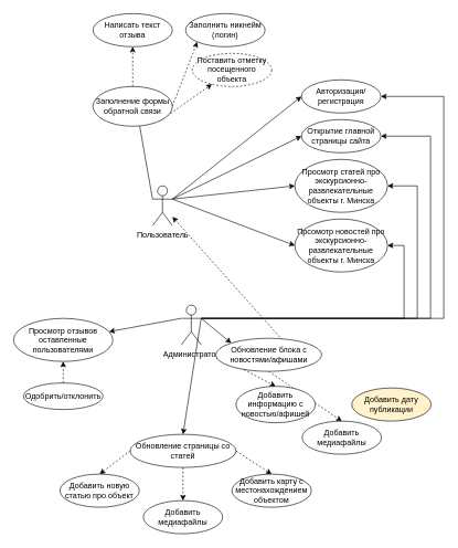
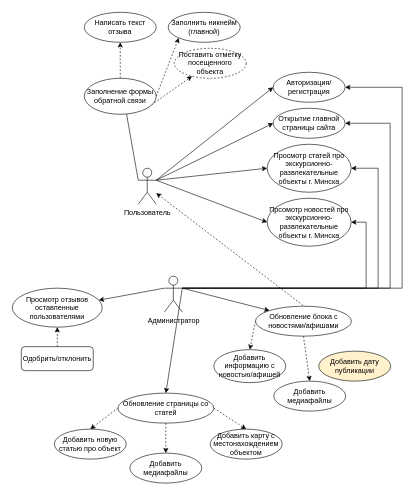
  <mxCell id="0" />
  <mxCell id="1" parent="0" />
  <mxCell id="2" style="edgeStyle=none;rounded=0;orthogonalLoop=1;jettySize=auto;html=1;exitX=1;exitY=0.333;exitDx=0;exitDy=0;exitPerimeter=0;entryX=0;entryY=0.5;entryDx=0;entryDy=0;" parent="1" source="7" target="15" edge="1"><mxGeometry relative="1" as="geometry" /></mxCell>
  <mxCell id="3" style="edgeStyle=none;rounded=0;orthogonalLoop=1;jettySize=auto;html=1;exitX=1;exitY=0.333;exitDx=0;exitDy=0;exitPerimeter=0;entryX=0;entryY=0.5;entryDx=0;entryDy=0;" parent="1" source="7" target="16" edge="1"><mxGeometry relative="1" as="geometry" /></mxCell>
  <mxCell id="4" style="edgeStyle=none;rounded=0;orthogonalLoop=1;jettySize=auto;html=1;exitX=1;exitY=0.333;exitDx=0;exitDy=0;exitPerimeter=0;entryX=0;entryY=0.5;entryDx=0;entryDy=0;" parent="1" source="7" target="17" edge="1"><mxGeometry relative="1" as="geometry" /></mxCell>
  <mxCell id="5" style="edgeStyle=none;rounded=0;orthogonalLoop=1;jettySize=auto;html=1;exitX=1;exitY=0.333;exitDx=0;exitDy=0;exitPerimeter=0;entryX=0;entryY=0.5;entryDx=0;entryDy=0;" parent="1" source="7" target="18" edge="1"><mxGeometry relative="1" as="geometry" /></mxCell>
  <mxCell id="6" style="edgeStyle=none;rounded=0;orthogonalLoop=1;jettySize=auto;html=1;exitX=0;exitY=0.333;exitDx=0;exitDy=0;exitPerimeter=0;entryX=0.5;entryY=0;entryDx=0;entryDy=0;endArrow=classic;endFill=1;" parent="1" source="7" target="11" edge="1"><mxGeometry relative="1" as="geometry" /></mxCell>
  <mxCell id="7" value="Пользователь" style="shape=umlActor;verticalLabelPosition=bottom;verticalAlign=top;html=1;outlineConnect=0;" parent="1" vertex="1"><mxGeometry x="230" y="280" width="30" height="60" as="geometry" /></mxCell>
  <mxCell id="8" style="edgeStyle=none;rounded=0;orthogonalLoop=1;jettySize=auto;html=1;exitX=0.5;exitY=1;exitDx=0;exitDy=0;entryX=0.5;entryY=1;entryDx=0;entryDy=0;endArrow=classic;endFill=1;dashed=1;" parent="1" source="11" target="14" edge="1"><mxGeometry relative="1" as="geometry" /></mxCell>
  <mxCell id="9" style="edgeStyle=none;rounded=0;orthogonalLoop=1;jettySize=auto;html=1;exitX=1;exitY=1;exitDx=0;exitDy=0;dashed=1;endArrow=classic;endFill=1;" parent="1" source="11" target="12" edge="1"><mxGeometry relative="1" as="geometry" /></mxCell>
  <mxCell id="10" style="edgeStyle=none;rounded=0;orthogonalLoop=1;jettySize=auto;html=1;exitX=1;exitY=0.5;exitDx=0;exitDy=0;entryX=0;entryY=1;entryDx=0;entryDy=0;dashed=1;endArrow=classic;endFill=1;" parent="1" source="11" target="13" edge="1"><mxGeometry relative="1" as="geometry" /></mxCell>
  <mxCell id="11" value="Заполнение формы обратной связи" style="ellipse;whiteSpace=wrap;html=1;" parent="1" vertex="1"><mxGeometry x="140" y="130" width="120" height="60" as="geometry" /></mxCell>
  <mxCell id="12" value="Поставить отметку посещенного объекта" style="ellipse;whiteSpace=wrap;html=1;dashed=1;" parent="1" vertex="1"><mxGeometry x="290" y="80" width="120" height="50" as="geometry" /></mxCell>
- <mxCell id="13" value="Заполнить никнейм (логин)" style="ellipse;whiteSpace=wrap;html=1;" parent="1" vertex="1"><mxGeometry x="280" y="20" width="120" height="50" as="geometry" /></mxCell>
+ <mxCell id="13" value="Заполнить никнейм (главной)" style="ellipse;whiteSpace=wrap;html=1;" parent="1" vertex="1"><mxGeometry x="280" y="20" width="120" height="50" as="geometry" /></mxCell>
  <mxCell id="14" value="Написать текст отзыва" style="ellipse;whiteSpace=wrap;html=1;" parent="1" vertex="1"><mxGeometry x="140" y="20" width="120" height="50" as="geometry" /></mxCell>
  <mxCell id="15" value="Авторизация/регистрация" style="ellipse;whiteSpace=wrap;html=1;" parent="1" vertex="1"><mxGeometry x="455" y="120" width="120" height="50" as="geometry" /></mxCell>
  <mxCell id="16" value="Открытие главной страницы сайта" style="ellipse;whiteSpace=wrap;html=1;" parent="1" vertex="1"><mxGeometry x="455" y="180" width="120" height="50" as="geometry" /></mxCell>
  <mxCell id="17" value="Просмотр статей про экскурсионно-развлекательные объекты г. Минска" style="ellipse;whiteSpace=wrap;html=1;" parent="1" vertex="1"><mxGeometry x="445" y="240" width="140" height="80" as="geometry" /></mxCell>
  <mxCell id="18" value="Прсомотр новостей про экскурсионно-развлекательные объекты г. Минска" style="ellipse;whiteSpace=wrap;html=1;" parent="1" vertex="1"><mxGeometry x="445" y="330" width="140" height="80" as="geometry" /></mxCell>
  <mxCell id="19" style="edgeStyle=none;rounded=0;orthogonalLoop=1;jettySize=auto;html=1;exitX=0;exitY=0.333;exitDx=0;exitDy=0;exitPerimeter=0;endArrow=classic;endFill=1;" parent="1" source="26" target="42" edge="1"><mxGeometry relative="1" as="geometry" /></mxCell>
  <mxCell id="20" style="edgeStyle=none;rounded=0;orthogonalLoop=1;jettySize=auto;html=1;exitX=1;exitY=0.333;exitDx=0;exitDy=0;exitPerimeter=0;entryX=0;entryY=0;entryDx=0;entryDy=0;endArrow=classic;endFill=1;" parent="1" source="26" target="37" edge="1"><mxGeometry relative="1" as="geometry" /></mxCell>
  <mxCell id="21" style="edgeStyle=none;rounded=0;orthogonalLoop=1;jettySize=auto;html=1;exitX=1;exitY=0.333;exitDx=0;exitDy=0;exitPerimeter=0;entryX=0.5;entryY=0;entryDx=0;entryDy=0;endArrow=classic;endFill=1;elbow=vertical;" parent="1" source="26" target="30" edge="1"><mxGeometry relative="1" as="geometry" /></mxCell>
  <mxCell id="22" style="edgeStyle=orthogonalEdgeStyle;rounded=0;orthogonalLoop=1;jettySize=auto;html=1;exitX=1;exitY=0.333;exitDx=0;exitDy=0;exitPerimeter=0;entryX=1;entryY=0.5;entryDx=0;entryDy=0;" edge="1" parent="1" source="26" target="15"><mxGeometry relative="1" as="geometry"><Array as="points"><mxPoint x="670" y="480" /><mxPoint x="670" y="145" /></Array></mxGeometry></mxCell>
  <mxCell id="23" style="edgeStyle=orthogonalEdgeStyle;rounded=0;orthogonalLoop=1;jettySize=auto;html=1;exitX=1;exitY=0.333;exitDx=0;exitDy=0;exitPerimeter=0;entryX=1;entryY=0.5;entryDx=0;entryDy=0;" edge="1" parent="1" source="26" target="16"><mxGeometry relative="1" as="geometry"><Array as="points"><mxPoint x="650" y="480" /><mxPoint x="650" y="205" /></Array></mxGeometry></mxCell>
  <mxCell id="24" style="edgeStyle=orthogonalEdgeStyle;rounded=0;orthogonalLoop=1;jettySize=auto;html=1;exitX=1;exitY=0.333;exitDx=0;exitDy=0;exitPerimeter=0;entryX=1;entryY=0.5;entryDx=0;entryDy=0;" edge="1" parent="1" source="26" target="17"><mxGeometry relative="1" as="geometry"><Array as="points"><mxPoint x="630" y="480" /><mxPoint x="630" y="280" /></Array></mxGeometry></mxCell>
  <mxCell id="25" style="edgeStyle=orthogonalEdgeStyle;rounded=0;orthogonalLoop=1;jettySize=auto;html=1;exitX=1;exitY=0.333;exitDx=0;exitDy=0;exitPerimeter=0;entryX=1;entryY=0.5;entryDx=0;entryDy=0;" edge="1" parent="1" source="26" target="18"><mxGeometry relative="1" as="geometry"><Array as="points"><mxPoint x="610" y="480" /><mxPoint x="610" y="370" /></Array></mxGeometry></mxCell>
  <mxCell id="26" value="Администратор" style="shape=umlActor;verticalLabelPosition=bottom;verticalAlign=top;html=1;outlineConnect=0;" parent="1" vertex="1"><mxGeometry x="273.5" y="460" width="30" height="60" as="geometry" /></mxCell>
  <mxCell id="27" style="edgeStyle=none;rounded=0;orthogonalLoop=1;jettySize=auto;html=1;exitX=0;exitY=0.5;exitDx=0;exitDy=0;entryX=0.5;entryY=0;entryDx=0;entryDy=0;endArrow=classic;endFill=1;elbow=vertical;dashed=1;" parent="1" source="30" target="31" edge="1"><mxGeometry relative="1" as="geometry" /></mxCell>
  <mxCell id="28" style="edgeStyle=none;rounded=0;orthogonalLoop=1;jettySize=auto;html=1;exitX=0.5;exitY=1;exitDx=0;exitDy=0;entryX=0.5;entryY=0;entryDx=0;entryDy=0;dashed=1;endArrow=classic;endFill=1;elbow=vertical;" parent="1" source="30" target="32" edge="1"><mxGeometry relative="1" as="geometry" /></mxCell>
  <mxCell id="29" style="edgeStyle=none;rounded=0;orthogonalLoop=1;jettySize=auto;html=1;exitX=1;exitY=0.5;exitDx=0;exitDy=0;entryX=0.5;entryY=0;entryDx=0;entryDy=0;dashed=1;endArrow=classic;endFill=1;elbow=vertical;" parent="1" source="30" target="33" edge="1"><mxGeometry relative="1" as="geometry" /></mxCell>
  <mxCell id="30" value="Обновление страницы со статей" style="ellipse;whiteSpace=wrap;html=1;" parent="1" vertex="1"><mxGeometry x="196" y="655" width="160" height="50" as="geometry" /></mxCell>
  <mxCell id="31" value="Добавить новую статью про объект" style="ellipse;whiteSpace=wrap;html=1;" parent="1" vertex="1"><mxGeometry x="90" y="715" width="120" height="50" as="geometry" /></mxCell>
  <mxCell id="32" value="Добавить медиафайлы" style="ellipse;whiteSpace=wrap;html=1;" parent="1" vertex="1"><mxGeometry x="216" y="755" width="120" height="50" as="geometry" /></mxCell>
  <mxCell id="33" value="Добавить карту с местонахождением объектом" style="ellipse;whiteSpace=wrap;html=1;" parent="1" vertex="1"><mxGeometry x="350" y="715" width="120" height="50" as="geometry" /></mxCell>
  <mxCell id="34" style="edgeStyle=none;rounded=0;orthogonalLoop=1;jettySize=auto;html=1;exitX=0;exitY=0.5;exitDx=0;exitDy=0;entryX=0.5;entryY=0;entryDx=0;entryDy=0;dashed=1;endArrow=classic;endFill=1;elbow=vertical;" parent="1" source="37" target="38" edge="1"><mxGeometry relative="1" as="geometry" /></mxCell>
  <mxCell id="35" style="edgeStyle=none;rounded=0;orthogonalLoop=1;jettySize=auto;html=1;exitX=0.5;exitY=1;exitDx=0;exitDy=0;entryX=0.5;entryY=0;entryDx=0;entryDy=0;dashed=1;endArrow=classic;endFill=1;elbow=vertical;" parent="1" source="37" target="39" edge="1"><mxGeometry relative="1" as="geometry" /></mxCell>
  <mxCell id="36" style="edgeStyle=none;rounded=0;orthogonalLoop=1;jettySize=auto;html=1;exitX=1;exitY=1;exitDx=0;exitDy=0;dashed=1;endArrow=classic;endFill=1;elbow=vertical;" parent="1" source="37" target="7" edge="1"><mxGeometry relative="1" as="geometry" /></mxCell>
- <mxCell id="37" value="Обновление блока с новостями/афишами" style="ellipse;whiteSpace=wrap;html=1;" parent="1" vertex="1"><mxGeometry x="325.5" y="510" width="160" height="50" as="geometry" /></mxCell>
+ <mxCell id="37" value="Обновление блока с новостями/афишами" style="ellipse;whiteSpace=wrap;html=1;" parent="1" vertex="1"><mxGeometry x="425.5" y="510" width="160" height="50" as="geometry" /></mxCell>
  <mxCell id="38" value="Добавить информацию с новостью/афишей" style="ellipse;whiteSpace=wrap;html=1;" parent="1" vertex="1"><mxGeometry x="356" y="582.5" width="120" height="55" as="geometry" /></mxCell>
  <mxCell id="39" value="Добавить медиафайлы" style="ellipse;whiteSpace=wrap;html=1;" parent="1" vertex="1"><mxGeometry x="456" y="635" width="120" height="50" as="geometry" /></mxCell>
  <mxCell id="40" value="Добавить дату публикации" style="ellipse;whiteSpace=wrap;html=1;fillColor=#fff2cc;" parent="1" vertex="1"><mxGeometry x="531" y="585" width="120" height="50" as="geometry" /></mxCell>
  <mxCell id="41" style="edgeStyle=none;rounded=0;orthogonalLoop=1;jettySize=auto;html=1;exitX=0.5;exitY=0;exitDx=0;exitDy=0;entryX=0.5;entryY=1;entryDx=0;entryDy=0;dashed=1;endArrow=classic;endFill=1;" parent="1" source="43" target="42" edge="1"><mxGeometry relative="1" as="geometry" /></mxCell>
  <mxCell id="42" value="Просмотр отзывов оставленные пользователями" style="ellipse;whiteSpace=wrap;html=1;" parent="1" vertex="1"><mxGeometry x="20" y="480" width="150" height="65" as="geometry" /></mxCell>
- <mxCell id="43" value="Одобрить/отклонить" style="ellipse;whiteSpace=wrap;html=1;" parent="1" vertex="1"><mxGeometry x="35" y="577.5" width="120" height="40" as="geometry" /></mxCell>
+ <mxCell id="43" value="Одобрить/отклонить" style="whiteSpace=wrap;html=1;rounded=1;" parent="1" vertex="1"><mxGeometry x="35" y="577.5" width="120" height="40" as="geometry" /></mxCell>
